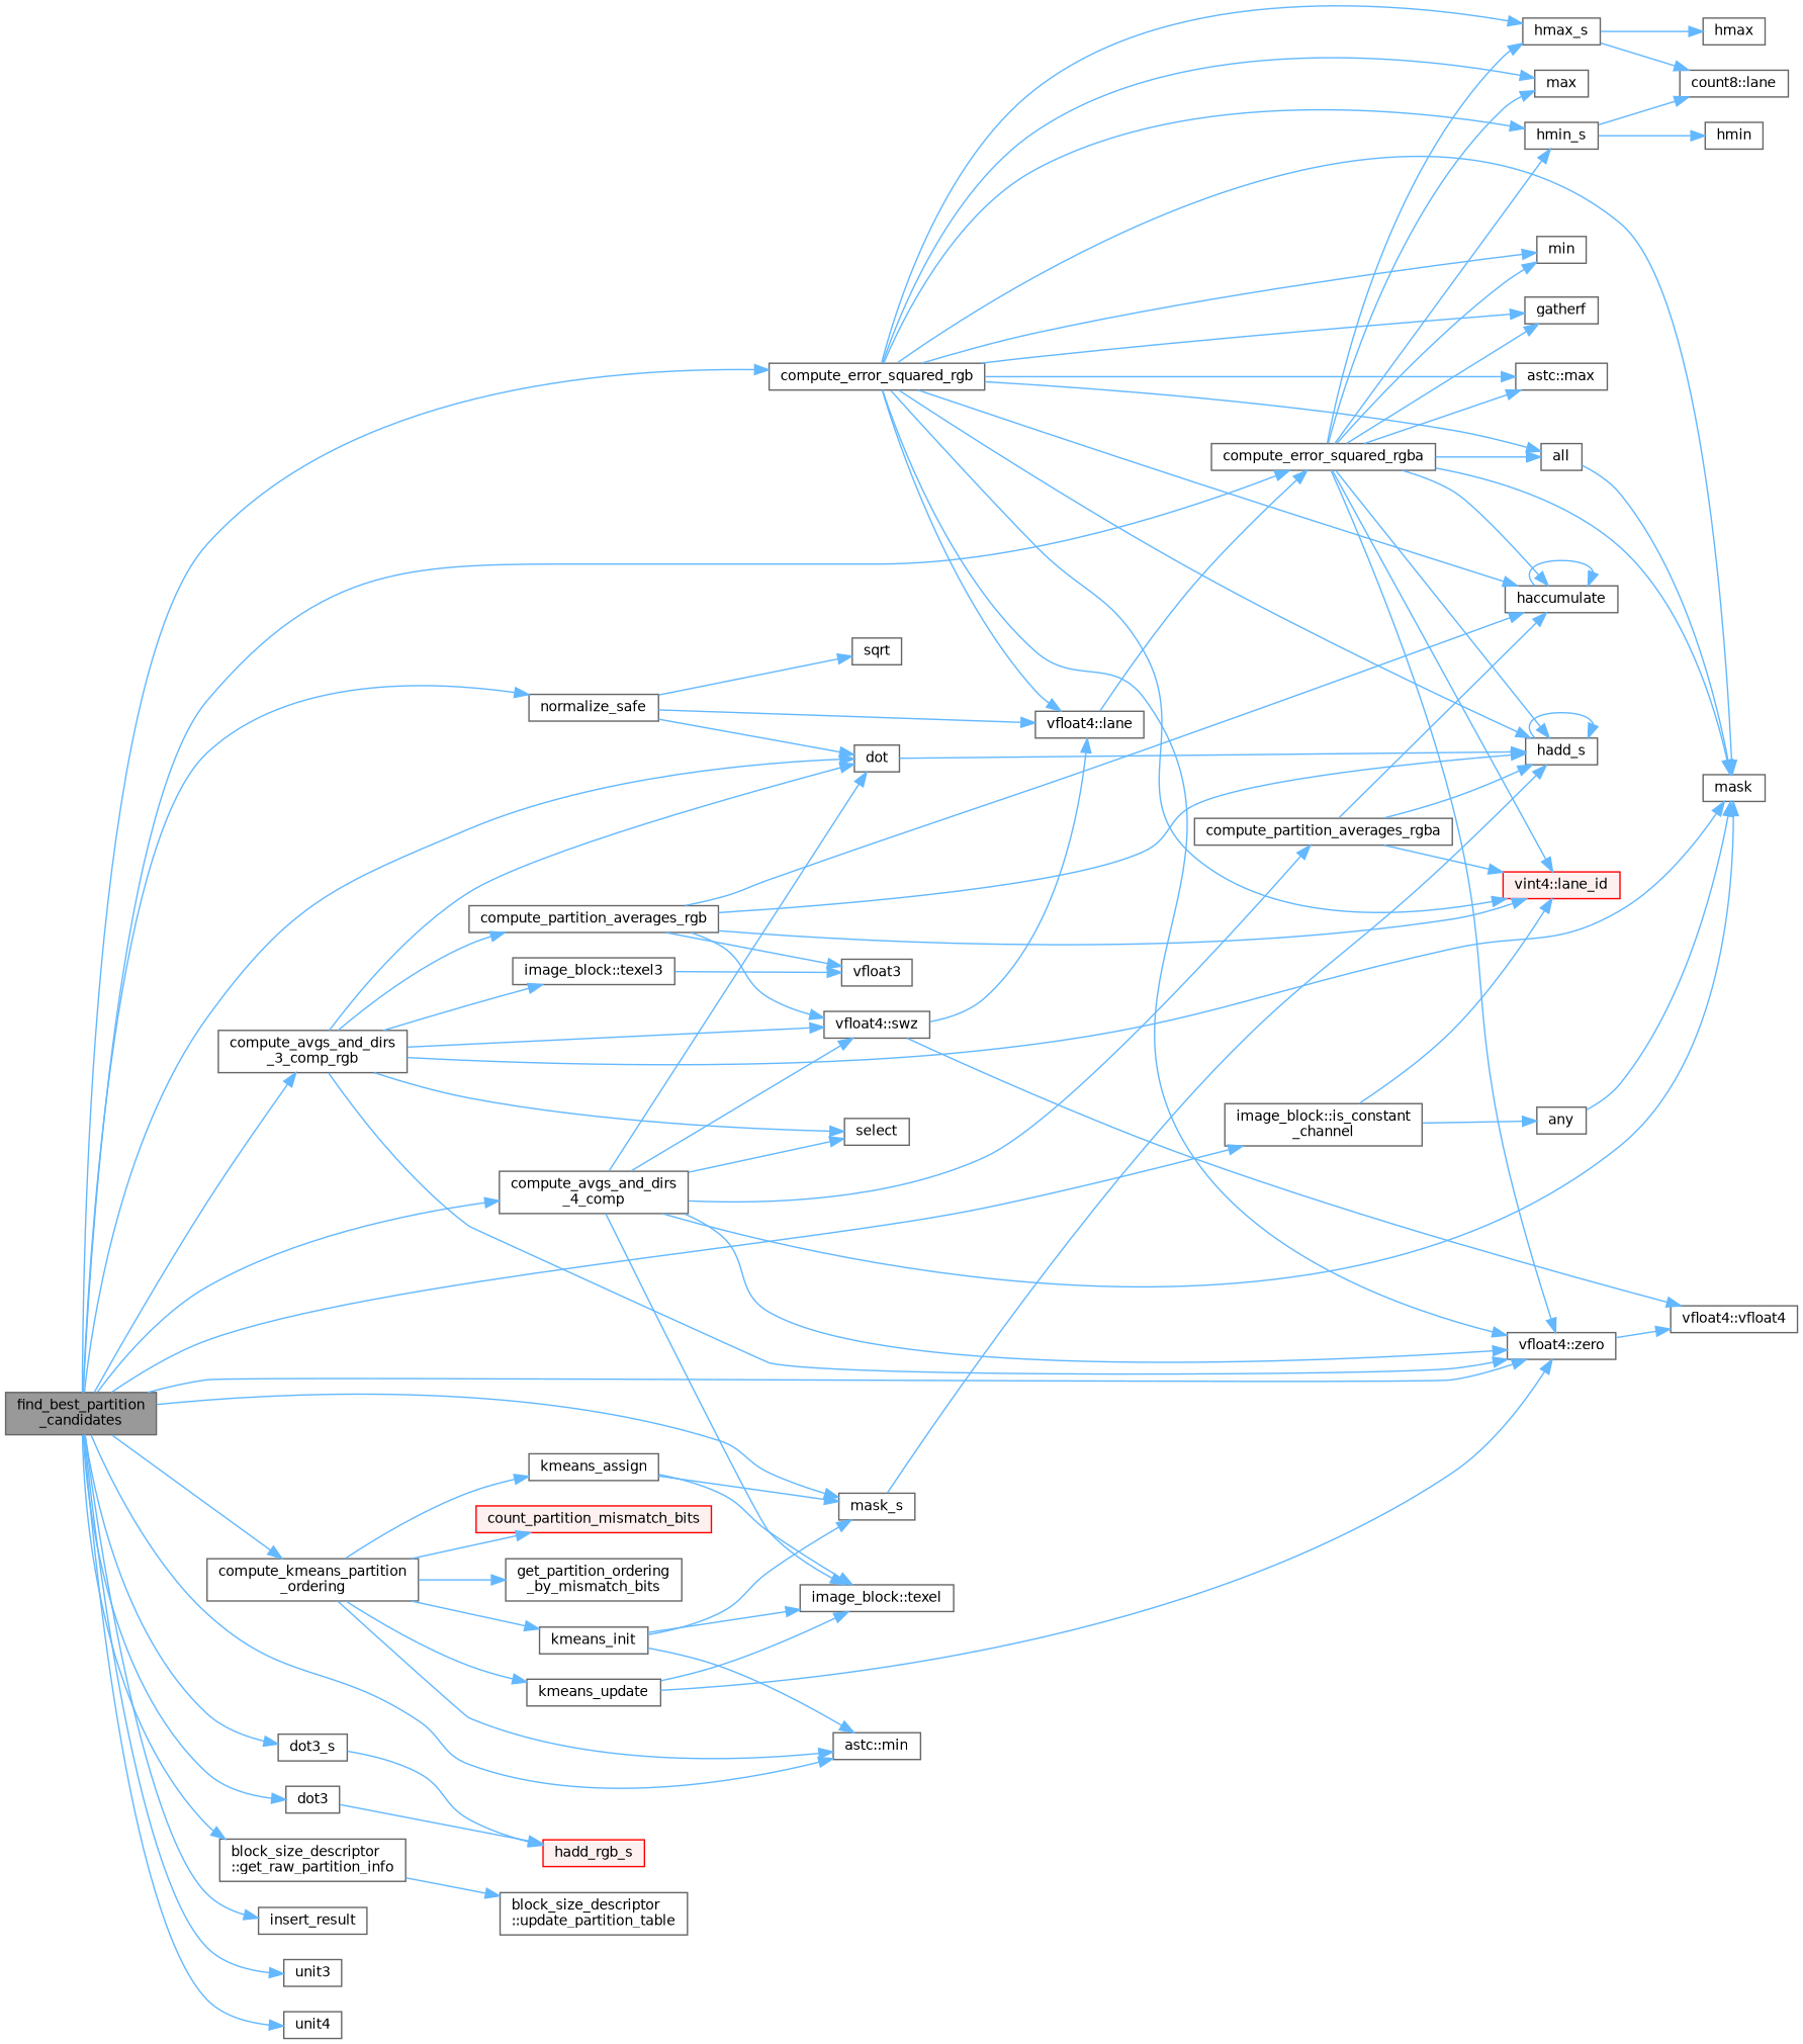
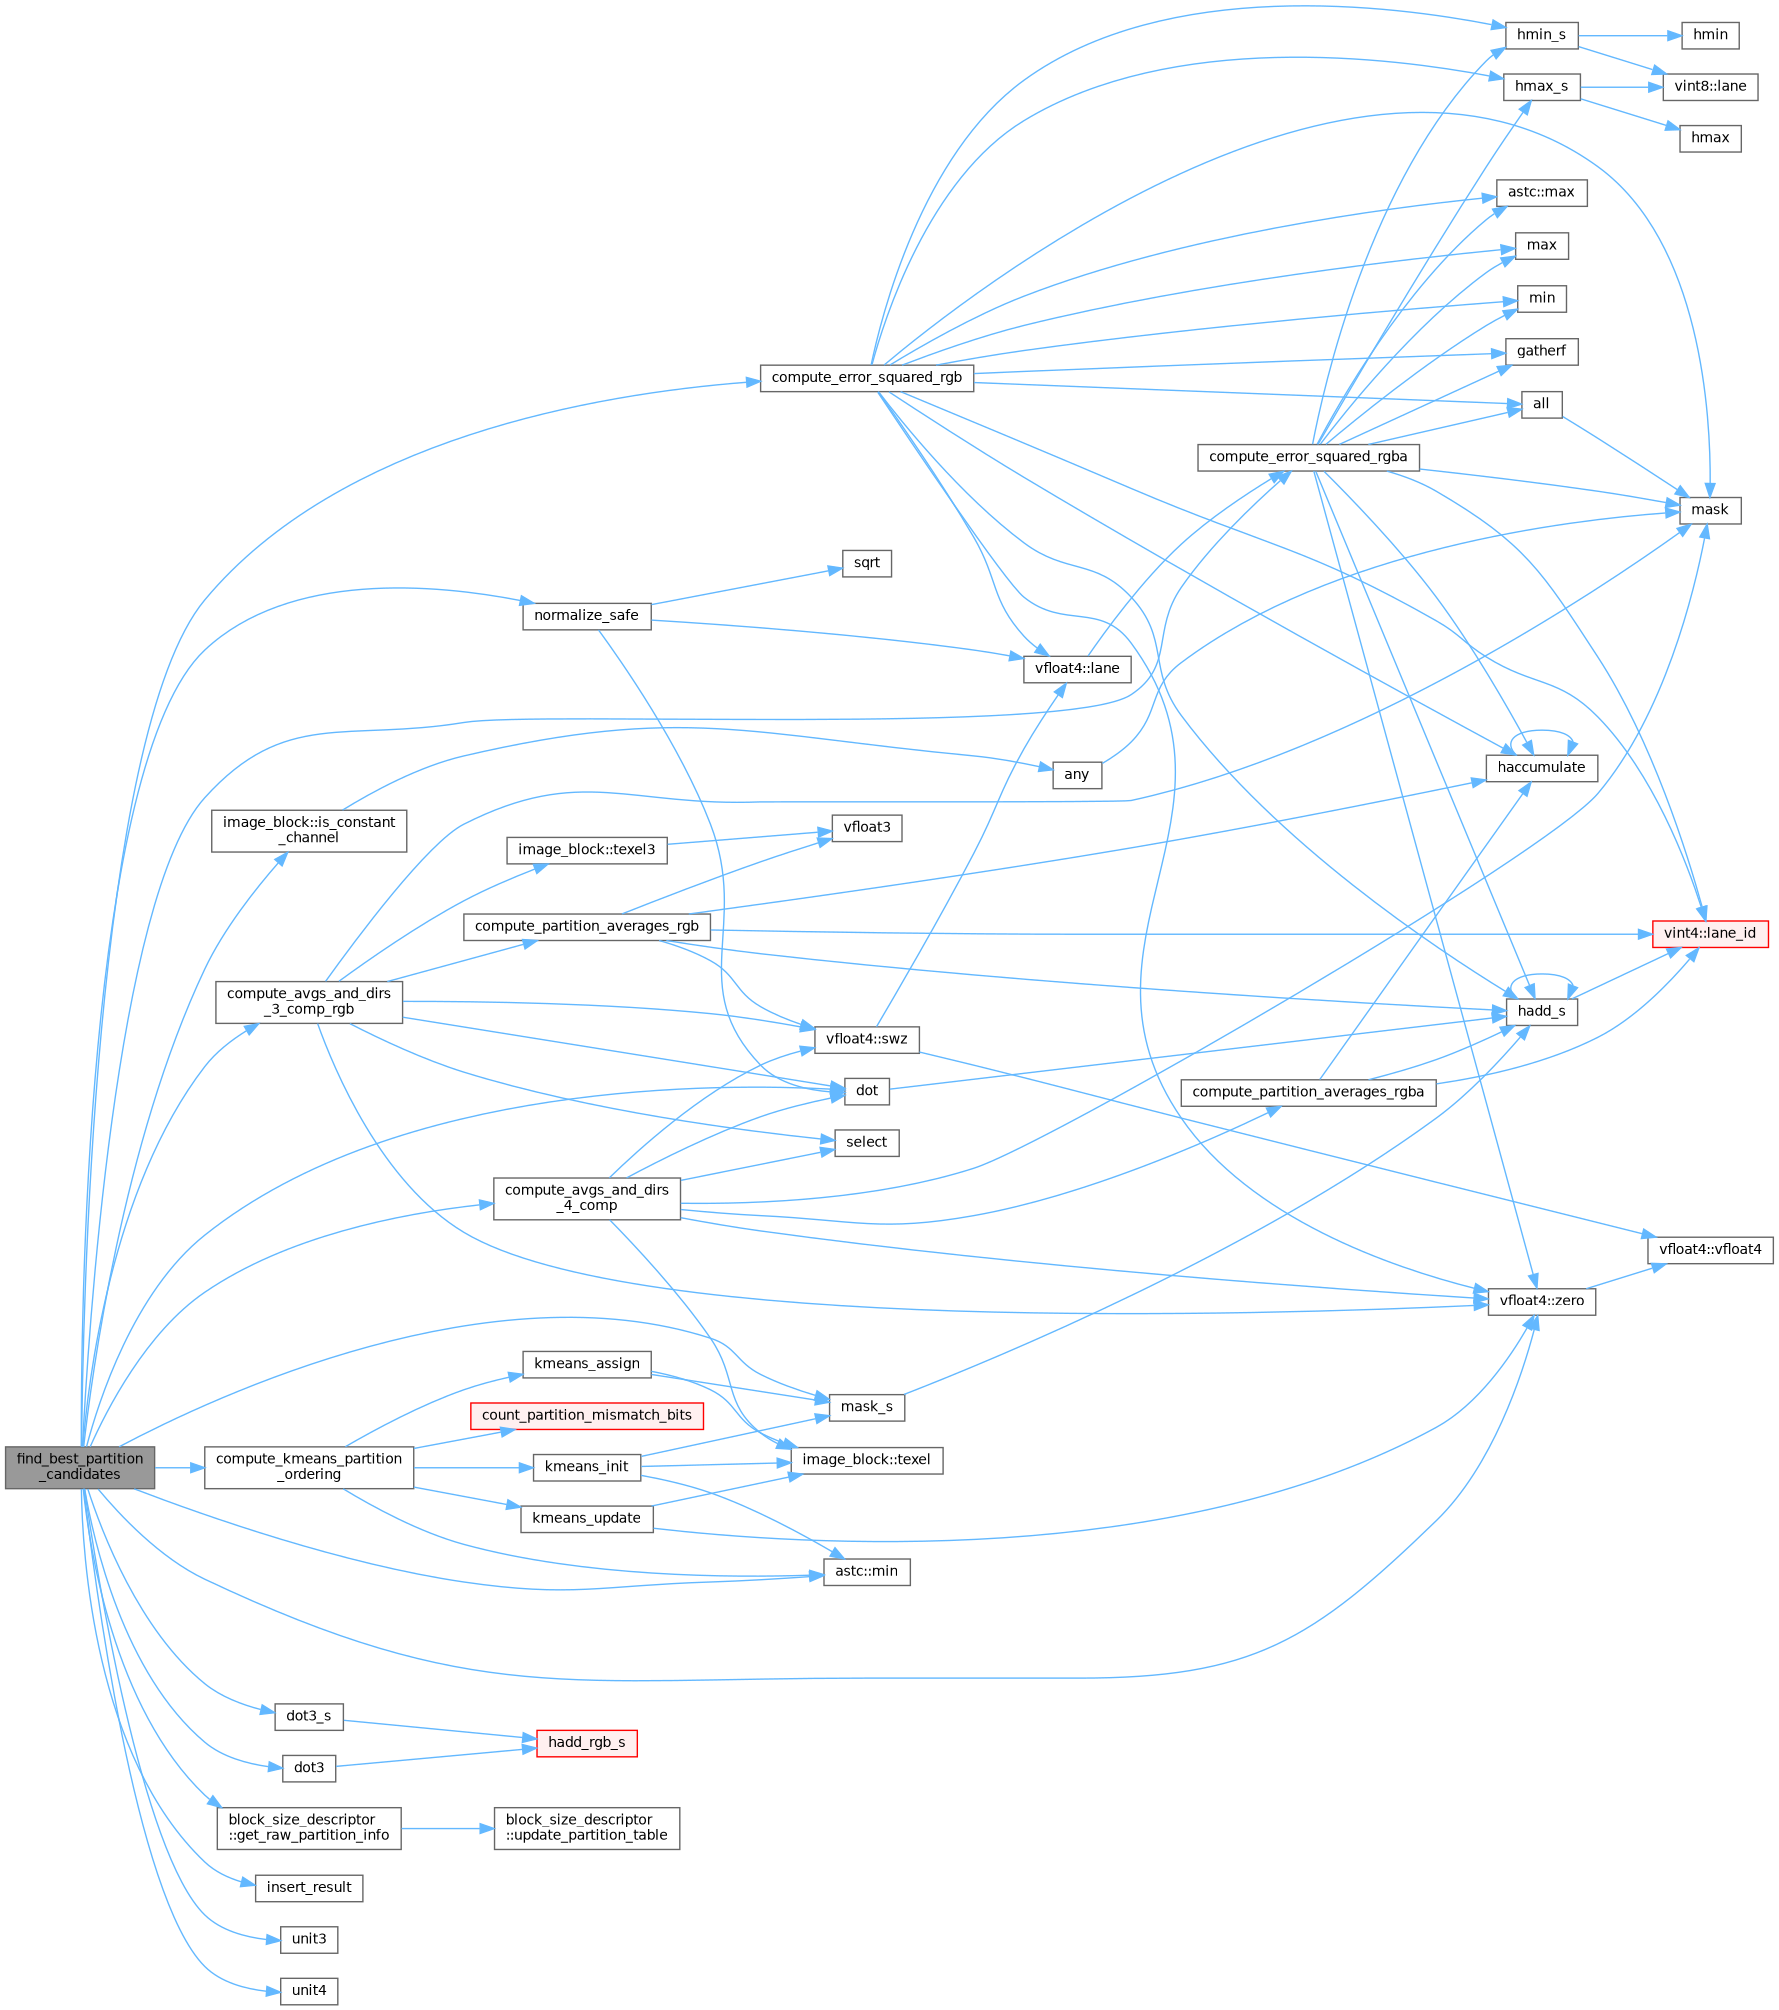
  digraph {
    rankdir=LR
    node [color=grey40 fillcolor=white fontname=Helvetica fontsize=10 shape=box style=filled]
    edge [color=steelblue1 fontname=Helvetica fontsize=10 labelfontname=Helvetica labelfontsize=10 style=solid]
    n1 [color=gray40 fillcolor=grey60 fontcolor=black height=0.2 label="find_best_partition\l_candidates" width=0.4]
    n2 [height=0.2 label="compute_avgs_and_dirs\l_3_comp_rgb" width=0.4]
    n3 [height=0.2 label=dot width=0.4]
    n4 [height=0.2 label="vfloat4::zero" width=0.4]
    n5 [height=0.2 label="compute_avgs_and_dirs\l_4_comp" width=0.4]
    n6 [height=0.2 label=compute_error_squared_rgb width=0.4]
    n7 [height=0.2 label=compute_error_squared_rgba width=0.4]
    n8 [height=0.2 label="compute_kmeans_partition\l_ordering" width=0.4]
    n9 [height=0.2 label=mask_s width=0.4]
    n10 [height=0.2 label="astc::min" width=0.4]
    n11 [height=0.2 label=dot3 width=0.4]
    n12 [height=0.2 label=dot3_s width=0.4]
    n13 [height=0.2 label="block_size_descriptor\l::get_raw_partition_info" width=0.4]
    n14 [height=0.2 label=insert_result width=0.4]
    n15 [height=0.2 label="image_block::is_constant\l_channel" width=0.4]
    n16 [height=0.2 label=normalize_safe width=0.4]
    n17 [height=0.2 label=unit3 width=0.4]
    n18 [height=0.2 label=unit4 width=0.4]
    n19 [height=0.2 label=compute_partition_averages_rgb width=0.4]
    n20 [height=0.2 label="vfloat4::swz" width=0.4]
    n21 [height=0.2 label=mask width=0.4]
    n22 [height=0.2 label=select width=0.4]
    n23 [height=0.2 label="image_block::texel3" width=0.4]
    n24 [height=0.2 label=hadd_s width=0.4]
    n25 [height=0.2 label="vfloat4::vfloat4" width=0.4]
    n26 [height=0.2 label=compute_partition_averages_rgba width=0.4]
    n27 [height=0.2 label="image_block::texel" width=0.4]
    n28 [height=0.2 label=haccumulate width=0.4]
    n29 [color=red fillcolor="#FFF0F0" height=0.2 label="vint4::lane_id" width=0.4]
    n30 [height=0.2 label="vfloat4::lane" width=0.4]
    n31 [height=0.2 label=all width=0.4]
    n32 [height=0.2 label=gatherf width=0.4]
    n33 [height=0.2 label=hmax_s width=0.4]
    n34 [height=0.2 label=hmin_s width=0.4]
    n35 [height=0.2 label="astc::max" width=0.4]
    n36 [height=0.2 label=max width=0.4]
    n37 [height=0.2 label=min width=0.4]
    n38 [color=red fillcolor="#FFF0F0" height=0.2 label=count_partition_mismatch_bits width=0.4]
-   n39 [height=0.2 label="get_partition_ordering\l_by_mismatch_bits" width=0.4]
    n40 [height=0.2 label=kmeans_assign width=0.4]
    n41 [height=0.2 label=kmeans_init width=0.4]
    n42 [height=0.2 label=kmeans_update width=0.4]
    n43 [color=red fillcolor="#FFF0F0" height=0.2 label=hadd_rgb_s width=0.4]
    n44 [height=0.2 label="block_size_descriptor\l::update_partition_table" width=0.4]
    n45 [height=0.2 label=any width=0.4]
    n46 [height=0.2 label=sqrt width=0.4]
    n47 [height=0.2 label=vfloat3 width=0.4]
    n48 [height=0.2 label=hmax width=0.4]
-   n49 [height=0.2 label="count8::lane" width=0.4]
+   n49 [height=0.2 label="vint8::lane" width=0.4]
    n50 [height=0.2 label=hmin width=0.4]
    n1 -> n2
    n1 -> n3
    n1 -> n4
    n1 -> n5
    n1 -> n6
    n1 -> n7
    n1 -> n8
    n1 -> n9
    n1 -> n10
    n1 -> n11
    n1 -> n12
    n1 -> n13
    n1 -> n14
    n1 -> n15
    n1 -> n16
    n1 -> n17
    n1 -> n18
    n2 -> n3
    n2 -> n4
    n2 -> n19
    n2 -> n20
    n2 -> n21
    n2 -> n22
    n2 -> n23
    n3 -> n24
    n4 -> n25
    n5 -> n3
    n5 -> n4
    n5 -> n20
    n5 -> n21
    n5 -> n22
    n5 -> n26
    n5 -> n27
    n6 -> n4
    n6 -> n21
    n6 -> n24
    n6 -> n28
    n6 -> n29
    n6 -> n30
    n6 -> n31
    n6 -> n32
    n6 -> n33
    n6 -> n34
    n6 -> n35
    n6 -> n36
    n6 -> n37
    n7 -> n4
    n7 -> n21
    n7 -> n24
    n7 -> n28
    n7 -> n29
    n7 -> n31
    n7 -> n32
    n7 -> n33
    n7 -> n34
    n7 -> n35
    n7 -> n36
    n7 -> n37
    n8 -> n10
    n8 -> n38
-   n8 -> n39
    n8 -> n40
    n8 -> n41
    n8 -> n42
    n9 -> n24
    n11 -> n43
    n12 -> n43
    n13 -> n44
-   n15 -> n29
+   n24 -> n29
    n15 -> n45
    n16 -> n3
    n16 -> n30
    n16 -> n46
    n19 -> n20
    n19 -> n24
    n19 -> n28
    n19 -> n29
    n19 -> n47
    n20 -> n25
    n20 -> n30
    n23 -> n47
    n24 -> n24
    n26 -> n24
    n26 -> n28
    n26 -> n29
    n28 -> n28
    n30 -> n7
    n31 -> n21
    n33 -> n48
    n33 -> n49
    n34 -> n49
    n34 -> n50
    n40 -> n9
    n40 -> n27
    n41 -> n9
    n41 -> n10
    n41 -> n27
    n42 -> n4
    n42 -> n27
    n45 -> n21
  }
